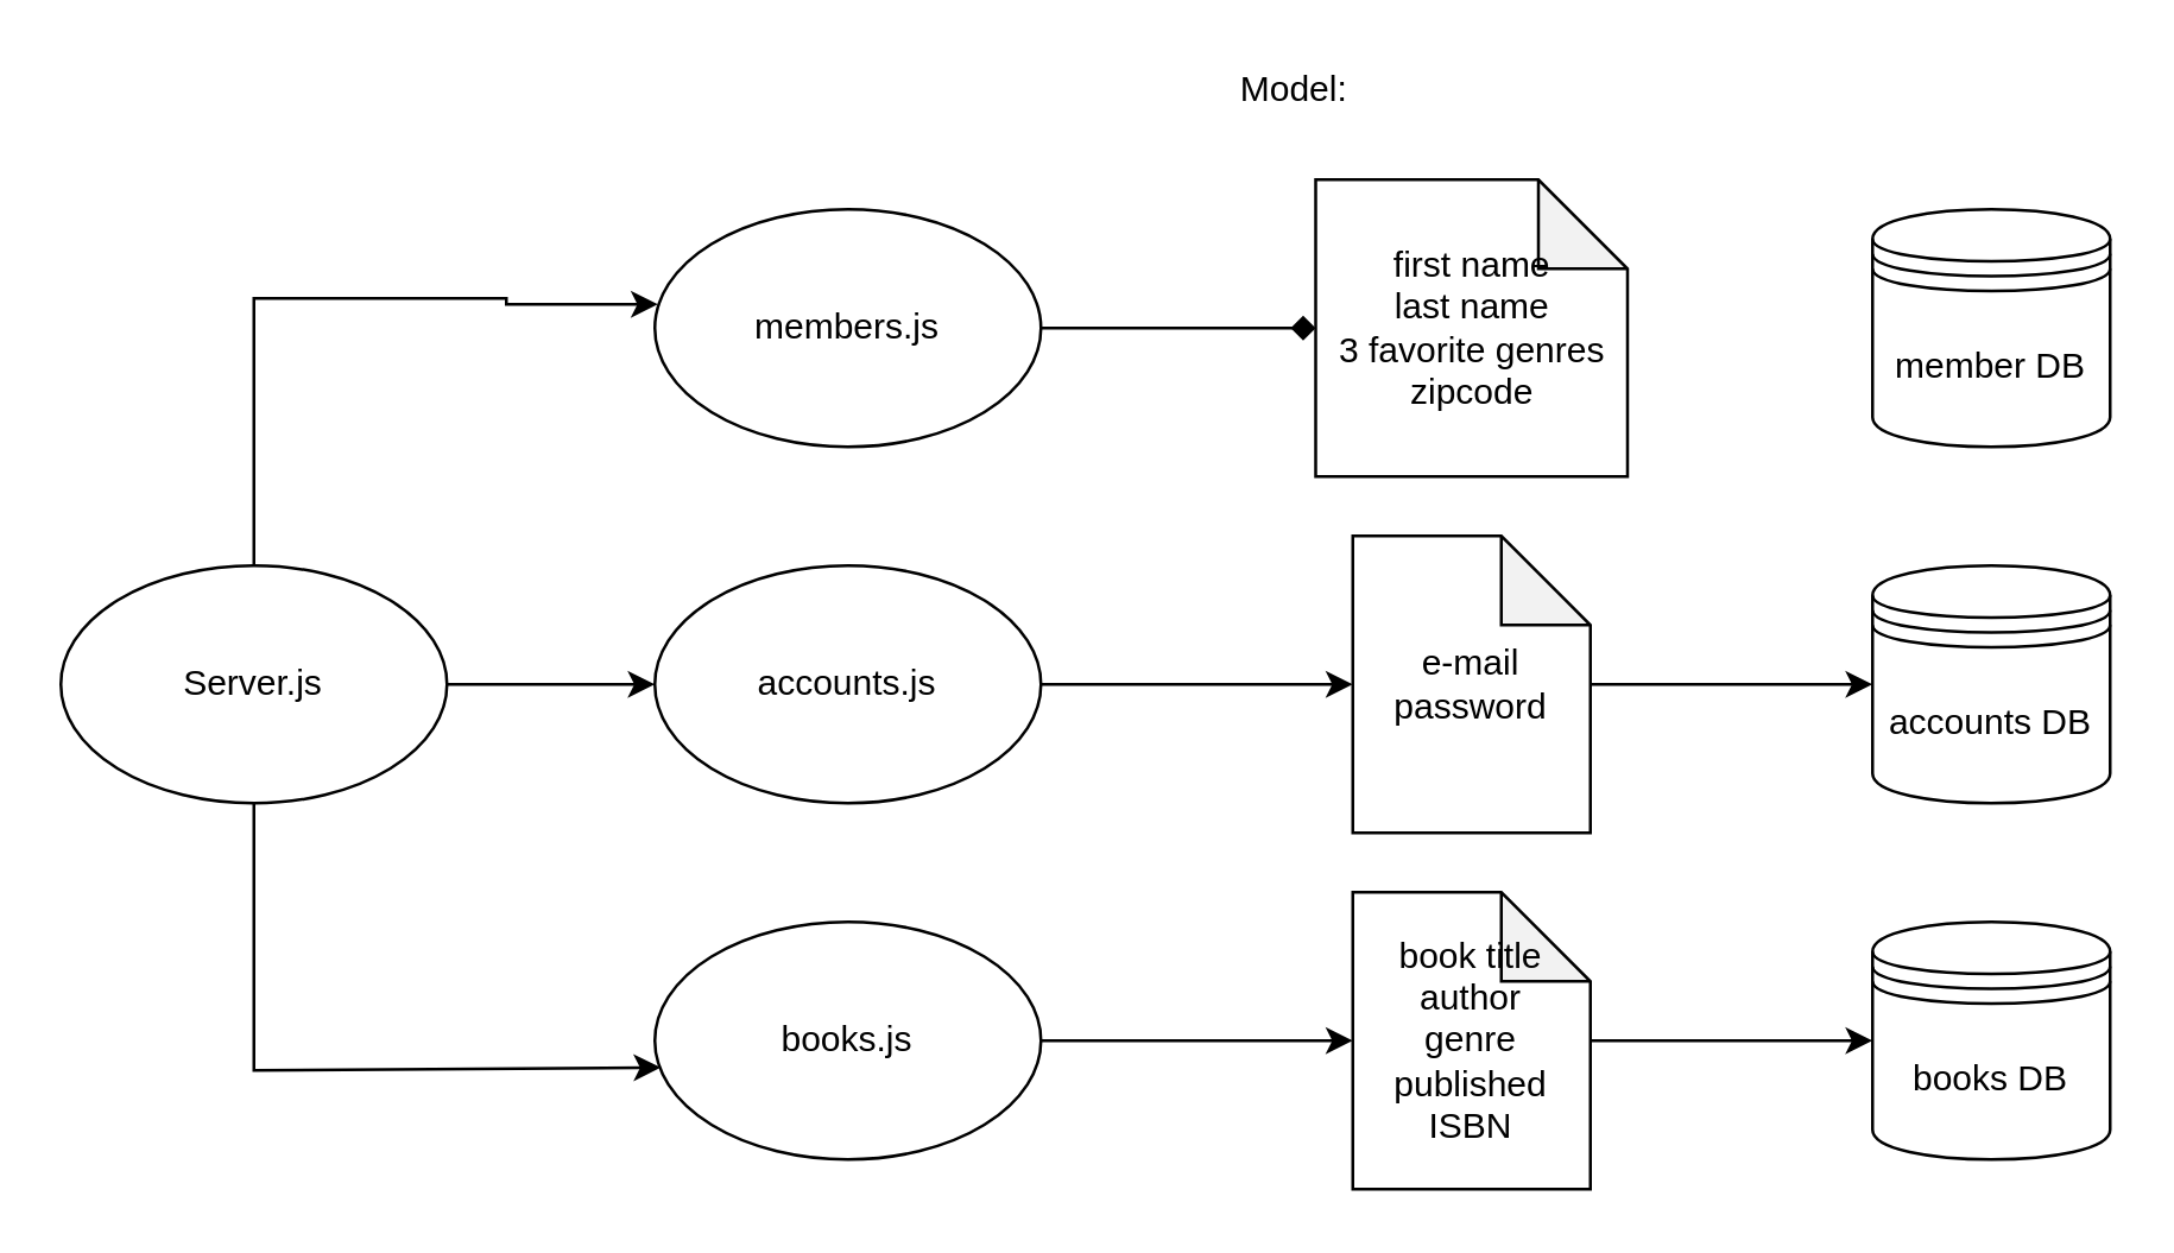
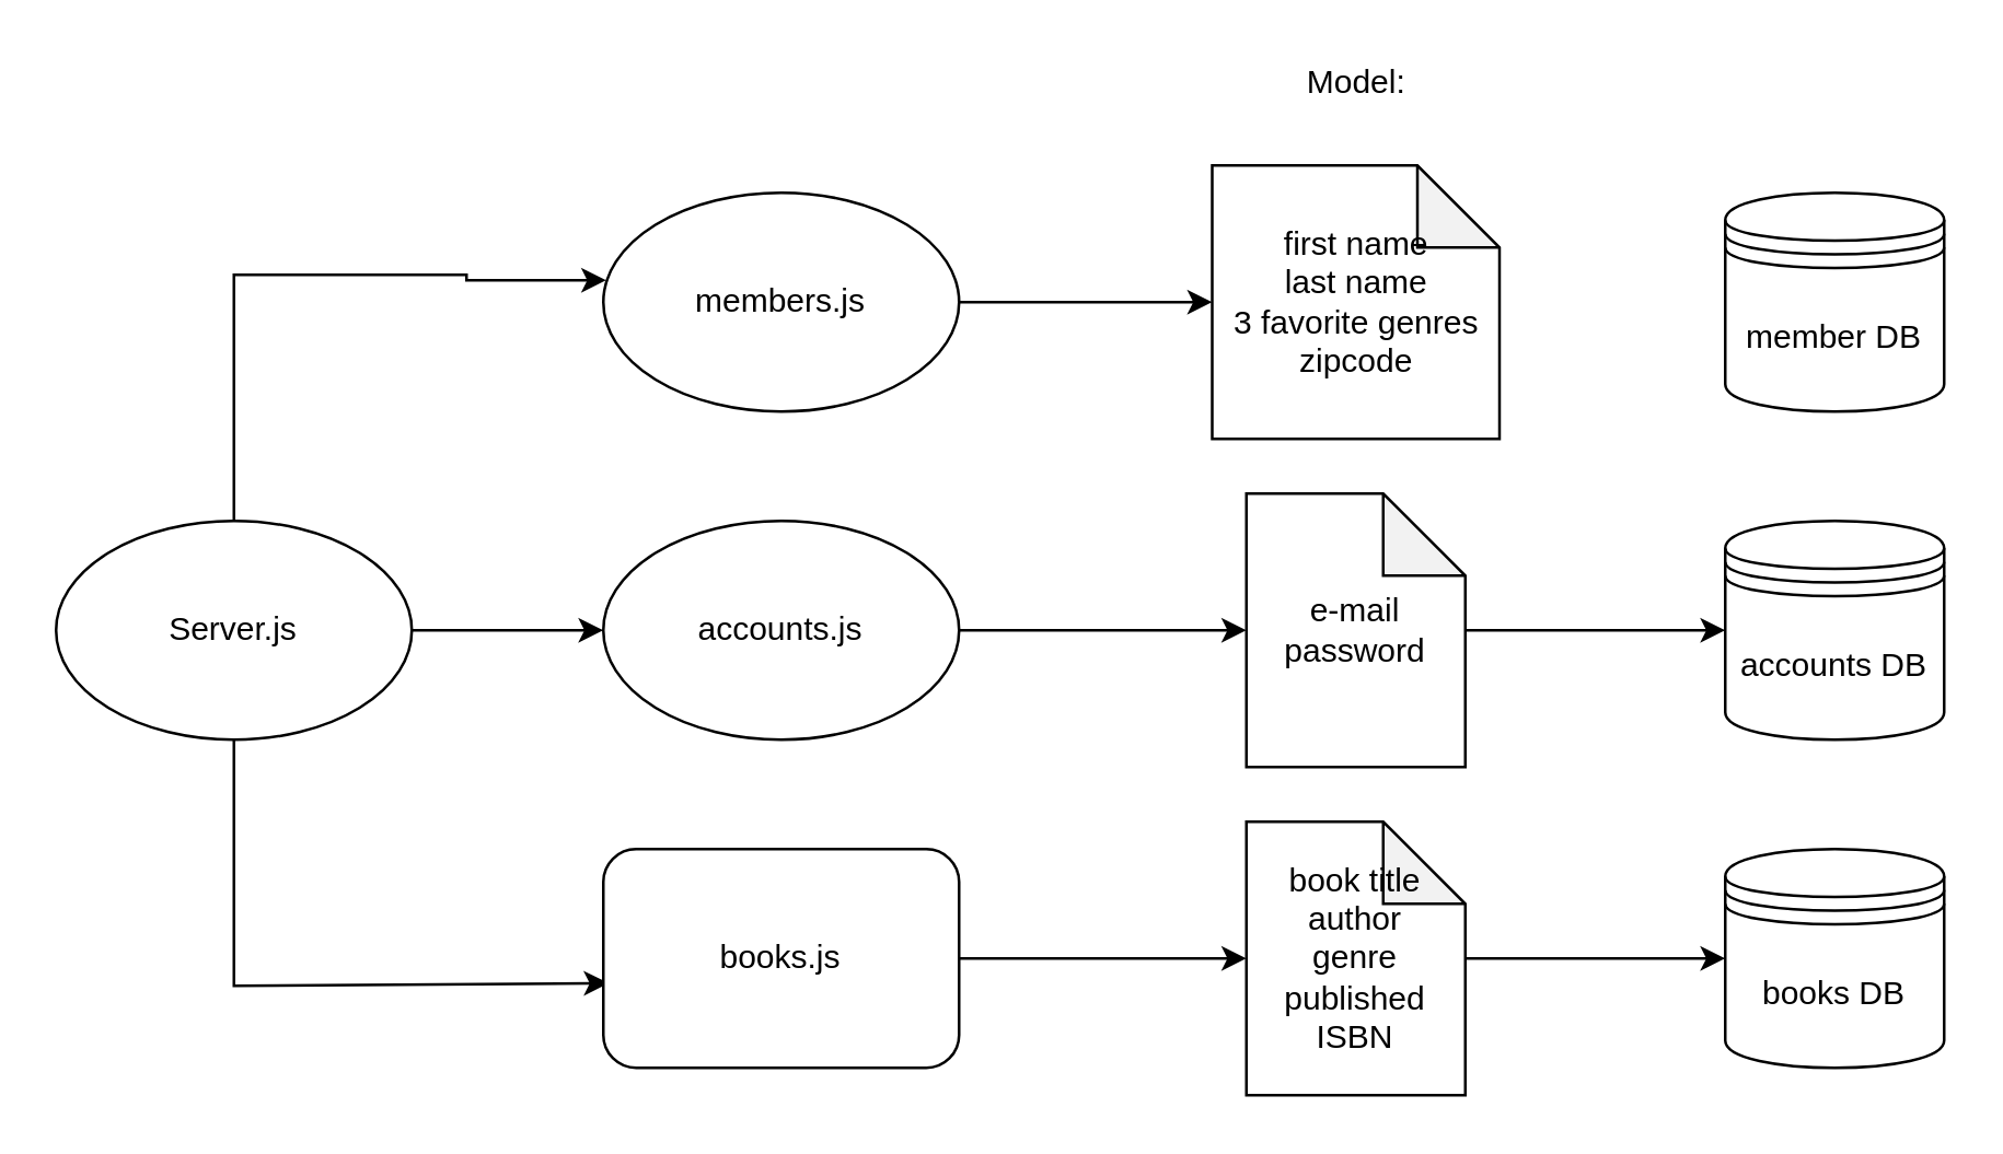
  <mxCell id="0" />
  <mxCell id="1" parent="0" />
  <mxCell id="2" style="edgeStyle=orthogonalEdgeStyle;rounded=0;orthogonalLoop=1;jettySize=auto;html=1;entryX=0.008;entryY=0.4;entryDx=0;entryDy=0;entryPerimeter=0;" edge="1" parent="1" source="5" target="8"><mxGeometry relative="1" as="geometry"><Array as="points"><mxPoint x="85" y="100" /><mxPoint x="170" y="100" /><mxPoint x="170" y="102" /></Array></mxGeometry></mxCell>
  <mxCell id="3" style="edgeStyle=orthogonalEdgeStyle;rounded=0;orthogonalLoop=1;jettySize=auto;html=1;entryX=0;entryY=0.5;entryDx=0;entryDy=0;" edge="1" parent="1" source="5" target="10"><mxGeometry relative="1" as="geometry"><mxPoint x="210" y="230" as="targetPoint" /></mxGeometry></mxCell>
  <mxCell id="4" style="edgeStyle=orthogonalEdgeStyle;rounded=0;orthogonalLoop=1;jettySize=auto;html=1;entryX=0.015;entryY=0.613;entryDx=0;entryDy=0;entryPerimeter=0;" edge="1" parent="1" source="5" target="12"><mxGeometry relative="1" as="geometry"><mxPoint x="210" y="360" as="targetPoint" /><Array as="points"><mxPoint x="85" y="360" /></Array></mxGeometry></mxCell>
  <mxCell id="5" value="Server.js" style="ellipse;whiteSpace=wrap;html=1;" vertex="1" parent="1"><mxGeometry x="20" y="190" width="130" height="80" as="geometry" /></mxCell>
  <mxCell id="6" value="&lt;i class=&quot;fab fa-python&quot;&gt;&lt;/i&gt;" style="text;whiteSpace=wrap;html=1;" vertex="1" parent="1"><mxGeometry x="290" y="100" width="30" height="20" as="geometry" /></mxCell>
- <mxCell id="7" value="" style="edgeStyle=orthogonalEdgeStyle;rounded=0;orthogonalLoop=1;jettySize=auto;html=1;endArrow=diamond;" edge="1" parent="1" source="8" target="13"><mxGeometry relative="1" as="geometry" /></mxCell>
+ <mxCell id="7" value="" style="edgeStyle=orthogonalEdgeStyle;rounded=0;orthogonalLoop=1;jettySize=auto;html=1;" edge="1" parent="1" source="8" target="13"><mxGeometry relative="1" as="geometry" /></mxCell>
  <mxCell id="8" value="members.js" style="ellipse;whiteSpace=wrap;html=1;" vertex="1" parent="1"><mxGeometry x="220" y="70" width="130" height="80" as="geometry" /></mxCell>
  <mxCell id="9" value="" style="edgeStyle=orthogonalEdgeStyle;rounded=0;orthogonalLoop=1;jettySize=auto;html=1;" edge="1" parent="1" source="10" target="15"><mxGeometry relative="1" as="geometry" /></mxCell>
  <mxCell id="10" value="accounts.js" style="ellipse;whiteSpace=wrap;html=1;" vertex="1" parent="1"><mxGeometry x="220" y="190" width="130" height="80" as="geometry" /></mxCell>
  <mxCell id="11" value="" style="edgeStyle=orthogonalEdgeStyle;rounded=0;orthogonalLoop=1;jettySize=auto;html=1;" edge="1" parent="1" source="12" target="17"><mxGeometry relative="1" as="geometry" /></mxCell>
- <mxCell id="12" value="books.js" style="ellipse;whiteSpace=wrap;html=1;" vertex="1" parent="1"><mxGeometry x="220" y="310" width="130" height="80" as="geometry" /></mxCell>
+ <mxCell id="12" value="books.js" style="whiteSpace=wrap;html=1;rounded=1;" vertex="1" parent="1"><mxGeometry x="220" y="310" width="130" height="80" as="geometry" /></mxCell>
  <mxCell id="13" value="first name&lt;br&gt;last name&lt;br&gt;3 favorite genres&lt;br&gt;zipcode" style="shape=note;whiteSpace=wrap;html=1;backgroundOutline=1;darkOpacity=0.05;" vertex="1" parent="1"><mxGeometry x="442.5" y="60" width="105" height="100" as="geometry" /></mxCell>
  <mxCell id="14" style="edgeStyle=orthogonalEdgeStyle;rounded=0;orthogonalLoop=1;jettySize=auto;html=1;entryX=0;entryY=0.5;entryDx=0;entryDy=0;" edge="1" parent="1" source="15" target="20"><mxGeometry relative="1" as="geometry" /></mxCell>
  <mxCell id="15" value="e-mail&lt;br&gt;password" style="shape=note;whiteSpace=wrap;html=1;backgroundOutline=1;darkOpacity=0.05;" vertex="1" parent="1"><mxGeometry x="455" y="180" width="80" height="100" as="geometry" /></mxCell>
  <mxCell id="16" style="edgeStyle=orthogonalEdgeStyle;rounded=0;orthogonalLoop=1;jettySize=auto;html=1;entryX=0;entryY=0.5;entryDx=0;entryDy=0;" edge="1" parent="1" source="17" target="21"><mxGeometry relative="1" as="geometry" /></mxCell>
  <mxCell id="17" value="book title&lt;br&gt;author&lt;br&gt;genre&lt;br&gt;published&lt;br&gt;ISBN" style="shape=note;whiteSpace=wrap;html=1;backgroundOutline=1;darkOpacity=0.05;" vertex="1" parent="1"><mxGeometry x="455" y="300" width="80" height="100" as="geometry" /></mxCell>
- <mxCell id="18" value="Model:" style="text;html=1;align=center;verticalAlign=middle;resizable=0;points=[];autosize=1;" vertex="1" parent="1"><mxGeometry x="410" y="20" width="50" height="20" as="geometry" /></mxCell>
+ <mxCell id="18" value="Model:" style="text;html=1;align=center;verticalAlign=middle;resizable=0;points=[];autosize=1;" vertex="1" parent="1"><mxGeometry x="470" y="20" width="50" height="20" as="geometry" /></mxCell>
  <mxCell id="19" value="member DB&lt;br&gt;" style="shape=datastore;whiteSpace=wrap;html=1;" vertex="1" parent="1"><mxGeometry x="630" y="70" width="80" height="80" as="geometry" /></mxCell>
  <mxCell id="20" value="accounts DB" style="shape=datastore;whiteSpace=wrap;html=1;" vertex="1" parent="1"><mxGeometry x="630" y="190" width="80" height="80" as="geometry" /></mxCell>
  <mxCell id="21" value="books DB" style="shape=datastore;whiteSpace=wrap;html=1;" vertex="1" parent="1"><mxGeometry x="630" y="310" width="80" height="80" as="geometry" /></mxCell>
